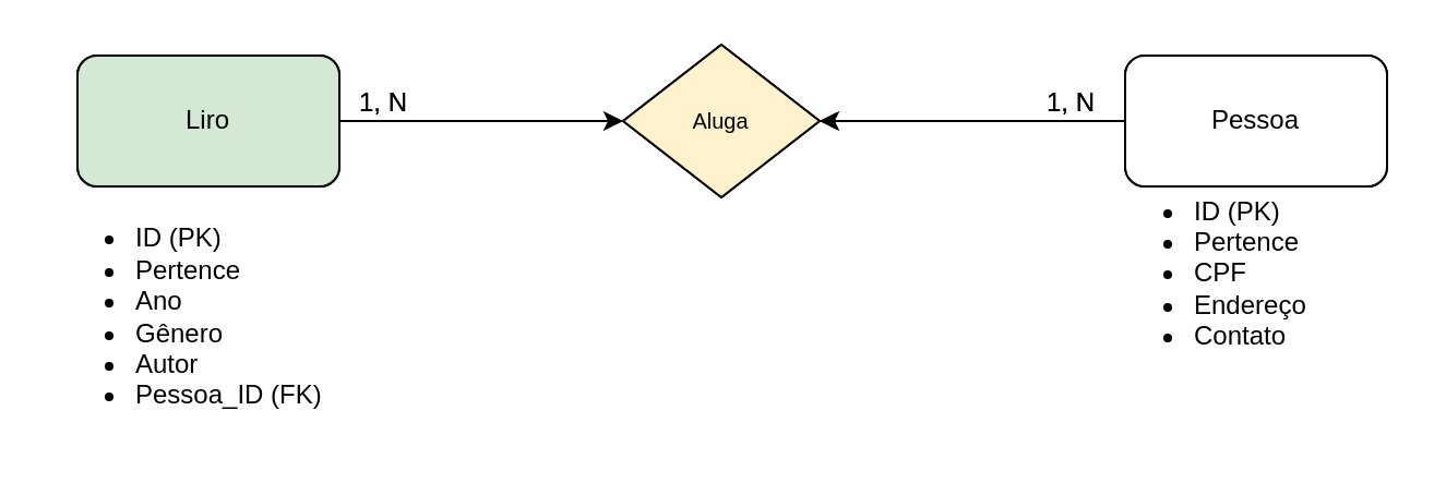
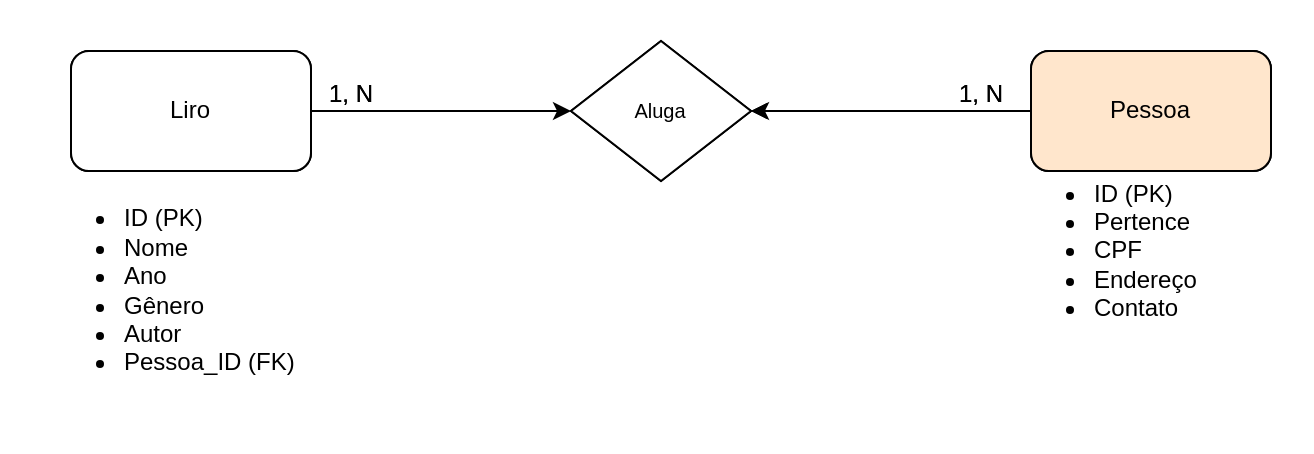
  <mxCell id="0" />
  <mxCell id="1" parent="0" />
  <mxCell id="2" style="edgeStyle=orthogonalEdgeStyle;rounded=0;orthogonalLoop=1;jettySize=auto;html=1;entryX=0;entryY=0.5;entryDx=0;entryDy=0;" edge="1" parent="1" source="3" target="6"><mxGeometry relative="1" as="geometry" /></mxCell>
  <mxCell id="3" value="Aluno" style="rounded=1;whiteSpace=wrap;html=1;" vertex="1" parent="1"><mxGeometry x="35" y="25" width="120" height="60" as="geometry" /></mxCell>
  <mxCell id="4" style="edgeStyle=orthogonalEdgeStyle;rounded=0;orthogonalLoop=1;jettySize=auto;html=1;entryX=1;entryY=0.5;entryDx=0;entryDy=0;" edge="1" parent="1" source="5" target="6"><mxGeometry relative="1" as="geometry" /></mxCell>
  <mxCell id="5" value="Turma" style="rounded=1;whiteSpace=wrap;html=1;" vertex="1" parent="1"><mxGeometry x="515" y="25" width="120" height="60" as="geometry" /></mxCell>
  <mxCell id="6" value="&lt;font size=&quot;1&quot;&gt;Pertence&lt;/font&gt;" style="rhombus;whiteSpace=wrap;html=1;" vertex="1" parent="1"><mxGeometry x="285" y="20" width="90" height="70" as="geometry" /></mxCell>
- <mxCell id="7" value="&lt;ul&gt;&lt;li&gt;ID (PK)&lt;/li&gt;&lt;li style=&quot;&quot;&gt;Pertence&lt;/li&gt;&lt;li&gt;Ano&lt;/li&gt;&lt;li&gt;Gênero&lt;/li&gt;&lt;li&gt;Autor&lt;/li&gt;&lt;li&gt;Pessoa_ID (FK)&lt;/li&gt;&lt;/ul&gt;" style="text;html=1;align=left;verticalAlign=middle;resizable=0;points=[];autosize=1;strokeColor=none;fillColor=none;" vertex="1" parent="1"><mxGeometry x="20" y="85" width="150" height="120" as="geometry" /></mxCell>
+ <mxCell id="7" value="&lt;ul&gt;&lt;li&gt;ID (PK)&lt;/li&gt;&lt;li style=&quot;&quot;&gt;Nome&lt;/li&gt;&lt;li&gt;Ano&lt;/li&gt;&lt;li&gt;Gênero&lt;/li&gt;&lt;li&gt;Autor&lt;/li&gt;&lt;li&gt;Pessoa_ID (FK)&lt;/li&gt;&lt;/ul&gt;" style="text;html=1;align=left;verticalAlign=middle;resizable=0;points=[];autosize=1;strokeColor=none;fillColor=none;" vertex="1" parent="1"><mxGeometry x="20" y="85" width="150" height="120" as="geometry" /></mxCell>
  <mxCell id="8" value="1, N" style="text;html=1;align=center;verticalAlign=middle;resizable=0;points=[];autosize=1;strokeColor=none;fillColor=none;" vertex="1" parent="1"><mxGeometry x="150" y="32" width="50" height="30" as="geometry" /></mxCell>
  <mxCell id="9" value="1, N" style="text;html=1;align=center;verticalAlign=middle;resizable=0;points=[];autosize=1;strokeColor=none;fillColor=none;" vertex="1" parent="1"><mxGeometry x="465" y="32" width="50" height="30" as="geometry" /></mxCell>
  <mxCell id="10" value="&lt;ul&gt;&lt;li&gt;ID (PK)&lt;/li&gt;&lt;li&gt;Pertence&lt;/li&gt;&lt;li&gt;CPF&lt;/li&gt;&lt;li&gt;Endereço&lt;/li&gt;&lt;li&gt;Contato&lt;/li&gt;&lt;/ul&gt;" style="text;html=1;align=left;verticalAlign=middle;resizable=0;points=[];autosize=1;strokeColor=none;fillColor=none;" vertex="1" parent="1"><mxGeometry x="505" y="70" width="110" height="110" as="geometry" /></mxCell>
- <mxCell id="11" value="Liro" style="rounded=1;whiteSpace=wrap;html=1;fillColor=#d5e8d4;" vertex="1" parent="1"><mxGeometry x="35" y="25" width="120" height="60" as="geometry" /></mxCell>
+ <mxCell id="11" value="Liro" style="rounded=1;whiteSpace=wrap;html=1;" vertex="1" parent="1"><mxGeometry x="35" y="25" width="120" height="60" as="geometry" /></mxCell>
  <mxCell id="12" style="edgeStyle=orthogonalEdgeStyle;rounded=0;orthogonalLoop=1;jettySize=auto;html=1;entryX=1;entryY=0.5;entryDx=0;entryDy=0;endArrow=open;" edge="1" parent="1" source="13" target="14"><mxGeometry relative="1" as="geometry" /></mxCell>
- <mxCell id="13" value="Pessoa" style="rounded=1;whiteSpace=wrap;html=1;" vertex="1" parent="1"><mxGeometry x="515" y="25" width="120" height="60" as="geometry" /></mxCell>
- <mxCell id="14" value="&lt;font size=&quot;1&quot;&gt;Aluga&lt;/font&gt;" style="rhombus;whiteSpace=wrap;html=1;fillColor=#fff2cc;" vertex="1" parent="1"><mxGeometry x="285" y="20" width="90" height="70" as="geometry" /></mxCell>
+ <mxCell id="13" value="Pessoa" style="rounded=1;whiteSpace=wrap;html=1;fillColor=#ffe6cc;" vertex="1" parent="1"><mxGeometry x="515" y="25" width="120" height="60" as="geometry" /></mxCell>
+ <mxCell id="14" value="&lt;font size=&quot;1&quot;&gt;Aluga&lt;/font&gt;" style="rhombus;whiteSpace=wrap;html=1;" vertex="1" parent="1"><mxGeometry x="285" y="20" width="90" height="70" as="geometry" /></mxCell>
  <mxCell id="15" value="1, N" style="text;html=1;align=center;verticalAlign=middle;resizable=0;points=[];autosize=1;strokeColor=none;fillColor=none;" vertex="1" parent="1"><mxGeometry x="150" y="32" width="50" height="30" as="geometry" /></mxCell>
  <mxCell id="16" value="1, N" style="text;html=1;align=center;verticalAlign=middle;resizable=0;points=[];autosize=1;strokeColor=none;fillColor=none;" vertex="1" parent="1"><mxGeometry x="465" y="32" width="50" height="30" as="geometry" /></mxCell>
